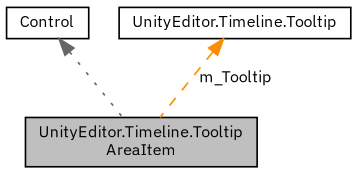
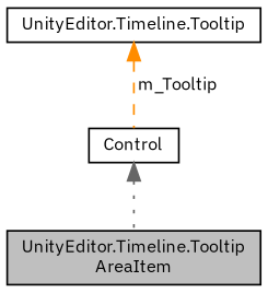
  digraph {
    fontname="IBM Plex Sans"
    node [color=black fillcolor=white fontname="IBM Plex Sans" fontsize=10 shape=record style=filled]
    edge [dir=back fontname="IBM Plex Sans" fontsize=10 labelfontname=Helvetica labelfontsize=10]
    n1 [fillcolor=grey75 fontcolor=black height=0.2 label="UnityEditor.Timeline.Tooltip\lAreaItem" width=0.4]
    n2 [height=0.2 label=Control width=0.4]
    n3 [height=0.2 label="UnityEditor.Timeline.Tooltip" width=0.4]
    n2 -> n1 [color=gray40 style=dotted]
-   n3 -> n1 [color=darkorange label=" m_Tooltip" style=dashed]
+   n3 -> n2 [color=darkorange label=" m_Tooltip" style=dashed]
  }
